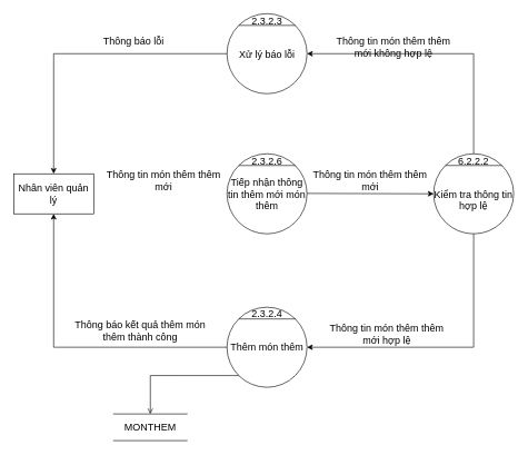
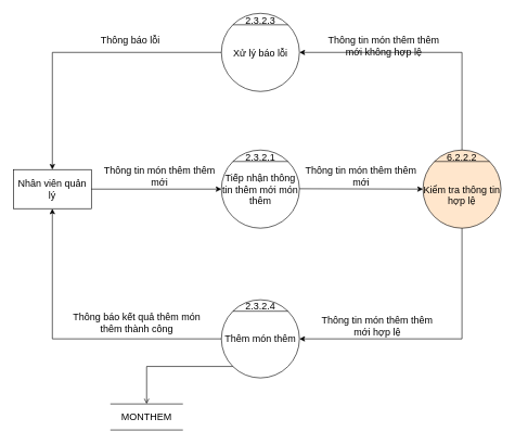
  <mxCell id="0" />
  <mxCell id="1" parent="0" />
  <mxCell id="2" value="Tiếp nhận thông tin thêm mới món thêm" style="ellipse;whiteSpace=wrap;html=1;aspect=fixed;fontSize=15;" vertex="1" parent="1"><mxGeometry x="340" y="230" width="120" height="120" as="geometry" /></mxCell>
  <mxCell id="3" value="" style="endArrow=none;html=1;rounded=0;exitX=0;exitY=0;exitDx=0;exitDy=0;entryX=1;entryY=0;entryDx=0;entryDy=0;fontSize=15;" edge="1" parent="1" source="2" target="2"><mxGeometry width="50" height="50" relative="1" as="geometry"><mxPoint x="620" y="270" as="sourcePoint" /><mxPoint x="670" y="220" as="targetPoint" /></mxGeometry></mxCell>
- <mxCell id="4" value="2.3.2.6" style="text;html=1;strokeColor=none;fillColor=none;align=center;verticalAlign=middle;whiteSpace=wrap;rounded=0;fontSize=15;" vertex="1" parent="1"><mxGeometry x="380" y="230" width="40" height="20" as="geometry" /></mxCell>
+ <mxCell id="4" value="2.3.2.1" style="text;html=1;strokeColor=none;fillColor=none;align=center;verticalAlign=middle;whiteSpace=wrap;rounded=0;fontSize=15;" vertex="1" parent="1"><mxGeometry x="380" y="230" width="40" height="20" as="geometry" /></mxCell>
  <mxCell id="5" value="Nhân viên quản lý" style="rounded=0;whiteSpace=wrap;html=1;fontSize=15;" vertex="1" parent="1"><mxGeometry x="20" y="260" width="120" height="60" as="geometry" /></mxCell>
+ <mxCell id="6" value="" style="endArrow=classic;html=1;rounded=0;exitX=1;exitY=0.5;exitDx=0;exitDy=0;entryX=0;entryY=0.5;entryDx=0;entryDy=0;fontSize=15;" edge="1" parent="1" source="5" target="2"><mxGeometry width="50" height="50" relative="1" as="geometry"><mxPoint x="290" y="310" as="sourcePoint" /><mxPoint x="340" y="260" as="targetPoint" /></mxGeometry></mxCell>
  <mxCell id="7" value="" style="endArrow=classic;html=1;rounded=0;exitX=1;exitY=0.5;exitDx=0;exitDy=0;fontSize=15;entryX=0;entryY=0.5;entryDx=0;entryDy=0;" edge="1" parent="1" target="8"><mxGeometry width="50" height="50" relative="1" as="geometry"><mxPoint x="460" y="289.41" as="sourcePoint" /><mxPoint x="580" y="289" as="targetPoint" /></mxGeometry></mxCell>
- <mxCell id="8" value="&lt;br&gt;Kiểm tra thông tin hợp lệ" style="ellipse;whiteSpace=wrap;html=1;aspect=fixed;fontSize=15;" vertex="1" parent="1"><mxGeometry x="650" y="230" width="120" height="120" as="geometry" /></mxCell>
+ <mxCell id="8" value="&lt;br&gt;Kiểm tra thông tin hợp lệ" style="ellipse;whiteSpace=wrap;html=1;aspect=fixed;fontSize=15;fillColor=#ffe6cc;" vertex="1" parent="1"><mxGeometry x="650" y="230" width="120" height="120" as="geometry" /></mxCell>
  <mxCell id="9" value="" style="endArrow=none;html=1;rounded=0;exitX=0;exitY=0;exitDx=0;exitDy=0;entryX=1;entryY=0;entryDx=0;entryDy=0;fontSize=15;" edge="1" parent="1" source="8" target="8"><mxGeometry width="50" height="50" relative="1" as="geometry"><mxPoint x="870" y="270" as="sourcePoint" /><mxPoint x="920" y="220" as="targetPoint" /></mxGeometry></mxCell>
  <mxCell id="10" value="6.2.2.2" style="text;html=1;strokeColor=none;fillColor=none;align=center;verticalAlign=middle;whiteSpace=wrap;rounded=0;fontSize=15;" vertex="1" parent="1"><mxGeometry x="690" y="230" width="40" height="20" as="geometry" /></mxCell>
  <mxCell id="11" value="Thêm món thêm" style="ellipse;whiteSpace=wrap;html=1;aspect=fixed;fontSize=15;" vertex="1" parent="1"><mxGeometry x="340" y="460" width="120" height="120" as="geometry" /></mxCell>
  <mxCell id="12" value="" style="endArrow=none;html=1;rounded=0;exitX=0;exitY=0;exitDx=0;exitDy=0;entryX=1;entryY=0;entryDx=0;entryDy=0;fontSize=15;" edge="1" parent="1" source="11" target="11"><mxGeometry width="50" height="50" relative="1" as="geometry"><mxPoint x="385" y="690" as="sourcePoint" /><mxPoint x="435" y="640" as="targetPoint" /></mxGeometry></mxCell>
  <mxCell id="13" value="2.3.2.4" style="text;html=1;strokeColor=none;fillColor=none;align=center;verticalAlign=middle;whiteSpace=wrap;rounded=0;fontSize=15;" vertex="1" parent="1"><mxGeometry x="380" y="460" width="40" height="20" as="geometry" /></mxCell>
  <mxCell id="14" value="Thông tin món thêm thêm mới" style="text;html=1;strokeColor=none;fillColor=none;align=center;verticalAlign=middle;whiteSpace=wrap;rounded=0;fontSize=15;" vertex="1" parent="1"><mxGeometry x="150" y="250" width="190" height="40" as="geometry" /></mxCell>
  <mxCell id="15" value="Thông tin món thêm thêm mới" style="text;html=1;strokeColor=none;fillColor=none;align=center;verticalAlign=middle;whiteSpace=wrap;rounded=0;fontSize=15;" vertex="1" parent="1"><mxGeometry x="460" y="250" width="190" height="40" as="geometry" /></mxCell>
  <mxCell id="16" value="" style="edgeStyle=segmentEdgeStyle;endArrow=classic;html=1;rounded=0;fontSize=15;exitX=0.5;exitY=1;exitDx=0;exitDy=0;entryX=1;entryY=0.5;entryDx=0;entryDy=0;" edge="1" parent="1" source="8" target="11"><mxGeometry width="50" height="50" relative="1" as="geometry"><mxPoint x="430" y="500" as="sourcePoint" /><mxPoint x="480" y="450" as="targetPoint" /><Array as="points"><mxPoint x="710" y="520" /></Array></mxGeometry></mxCell>
  <mxCell id="17" value="Thông tin món thêm thêm mới hợp lệ" style="text;html=1;strokeColor=none;fillColor=none;align=center;verticalAlign=middle;whiteSpace=wrap;rounded=0;fontSize=15;" vertex="1" parent="1"><mxGeometry x="480" y="480" width="200" height="40" as="geometry" /></mxCell>
  <mxCell id="18" value="" style="edgeStyle=segmentEdgeStyle;endArrow=classic;html=1;rounded=0;fontSize=15;exitX=0;exitY=0.5;exitDx=0;exitDy=0;entryX=0.5;entryY=1;entryDx=0;entryDy=0;" edge="1" parent="1" source="11" target="5"><mxGeometry width="50" height="50" relative="1" as="geometry"><mxPoint x="430" y="600" as="sourcePoint" /><mxPoint x="480" y="550" as="targetPoint" /></mxGeometry></mxCell>
  <mxCell id="19" value="Thông báo kết quả thêm món thêm thành công" style="text;html=1;strokeColor=none;fillColor=none;align=center;verticalAlign=middle;whiteSpace=wrap;rounded=0;fontSize=15;" vertex="1" parent="1"><mxGeometry x="110" y="470" width="200" height="50" as="geometry" /></mxCell>
  <mxCell id="20" value="Xử lý báo lỗi" style="ellipse;whiteSpace=wrap;html=1;aspect=fixed;fontSize=15;" vertex="1" parent="1"><mxGeometry x="340" y="20" width="120" height="120" as="geometry" /></mxCell>
  <mxCell id="21" value="" style="endArrow=none;html=1;rounded=0;exitX=0;exitY=0;exitDx=0;exitDy=0;entryX=1;entryY=0;entryDx=0;entryDy=0;fontSize=15;" edge="1" parent="1" source="20" target="20"><mxGeometry width="50" height="50" relative="1" as="geometry"><mxPoint x="385" y="250" as="sourcePoint" /><mxPoint x="435" y="200" as="targetPoint" /></mxGeometry></mxCell>
  <mxCell id="22" value="2.3.2.3" style="text;html=1;strokeColor=none;fillColor=none;align=center;verticalAlign=middle;whiteSpace=wrap;rounded=0;fontSize=15;" vertex="1" parent="1"><mxGeometry x="380" y="20" width="40" height="20" as="geometry" /></mxCell>
  <mxCell id="23" value="" style="edgeStyle=segmentEdgeStyle;endArrow=classic;html=1;rounded=0;exitX=0.5;exitY=0;exitDx=0;exitDy=0;entryX=1;entryY=0.5;entryDx=0;entryDy=0;" edge="1" parent="1" source="10" target="20"><mxGeometry width="50" height="50" relative="1" as="geometry"><mxPoint x="540" y="310" as="sourcePoint" /><mxPoint x="590" y="260" as="targetPoint" /><Array as="points"><mxPoint x="710" y="80" /></Array></mxGeometry></mxCell>
  <mxCell id="24" value="Thông tin món thêm thêm mới không hợp lệ" style="text;html=1;strokeColor=none;fillColor=none;align=center;verticalAlign=middle;whiteSpace=wrap;rounded=0;fontSize=15;" vertex="1" parent="1"><mxGeometry x="490" y="50" width="200" height="40" as="geometry" /></mxCell>
  <mxCell id="25" value="" style="edgeStyle=segmentEdgeStyle;endArrow=classic;html=1;rounded=0;exitX=0;exitY=0.5;exitDx=0;exitDy=0;entryX=0.5;entryY=0;entryDx=0;entryDy=0;" edge="1" parent="1" source="20" target="5"><mxGeometry width="50" height="50" relative="1" as="geometry"><mxPoint x="360" y="310" as="sourcePoint" /><mxPoint x="80" y="250" as="targetPoint" /></mxGeometry></mxCell>
  <mxCell id="26" value="Thông báo lỗi" style="text;html=1;strokeColor=none;fillColor=none;align=center;verticalAlign=middle;whiteSpace=wrap;rounded=0;fontSize=15;" vertex="1" parent="1"><mxGeometry x="100" y="40" width="200" height="40" as="geometry" /></mxCell>
  <mxCell id="27" value="&lt;font style=&quot;font-size: 15px&quot;&gt;MONTHEM&lt;/font&gt;" style="shape=partialRectangle;whiteSpace=wrap;html=1;left=0;right=0;fillColor=none;" vertex="1" parent="1"><mxGeometry x="170" y="620" width="110" height="40" as="geometry" /></mxCell>
  <mxCell id="28" value="" style="edgeStyle=segmentEdgeStyle;endArrow=open;html=1;rounded=0;fontSize=15;entryX=0.5;entryY=0;entryDx=0;entryDy=0;exitX=0;exitY=1;exitDx=0;exitDy=0;" edge="1" parent="1" source="11" target="27"><mxGeometry width="50" height="50" relative="1" as="geometry"><mxPoint x="360" y="510" as="sourcePoint" /><mxPoint x="410" y="460" as="targetPoint" /></mxGeometry></mxCell>
